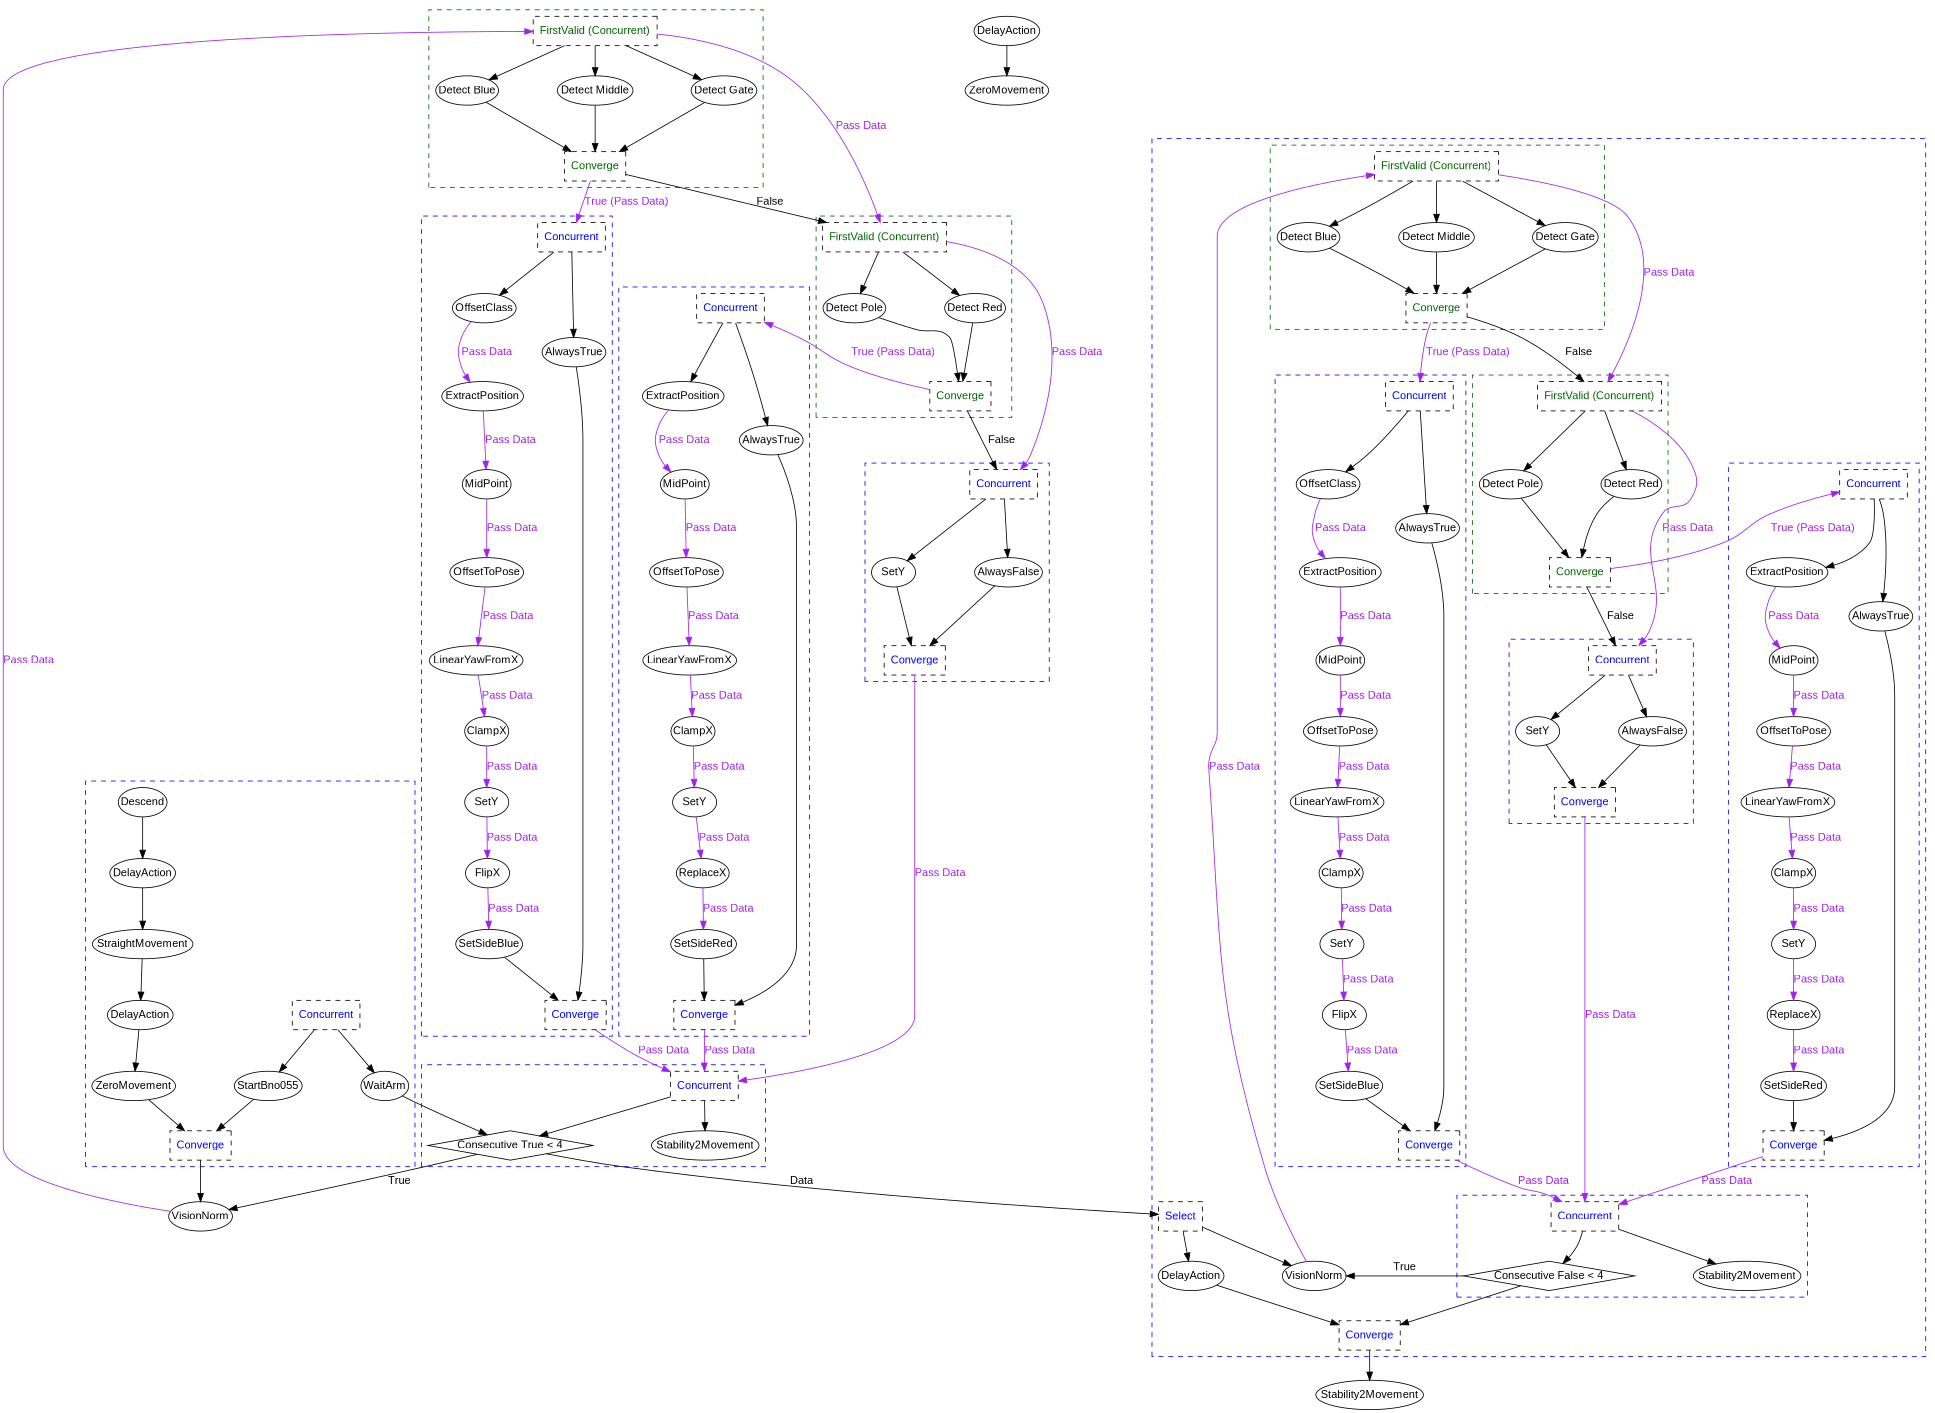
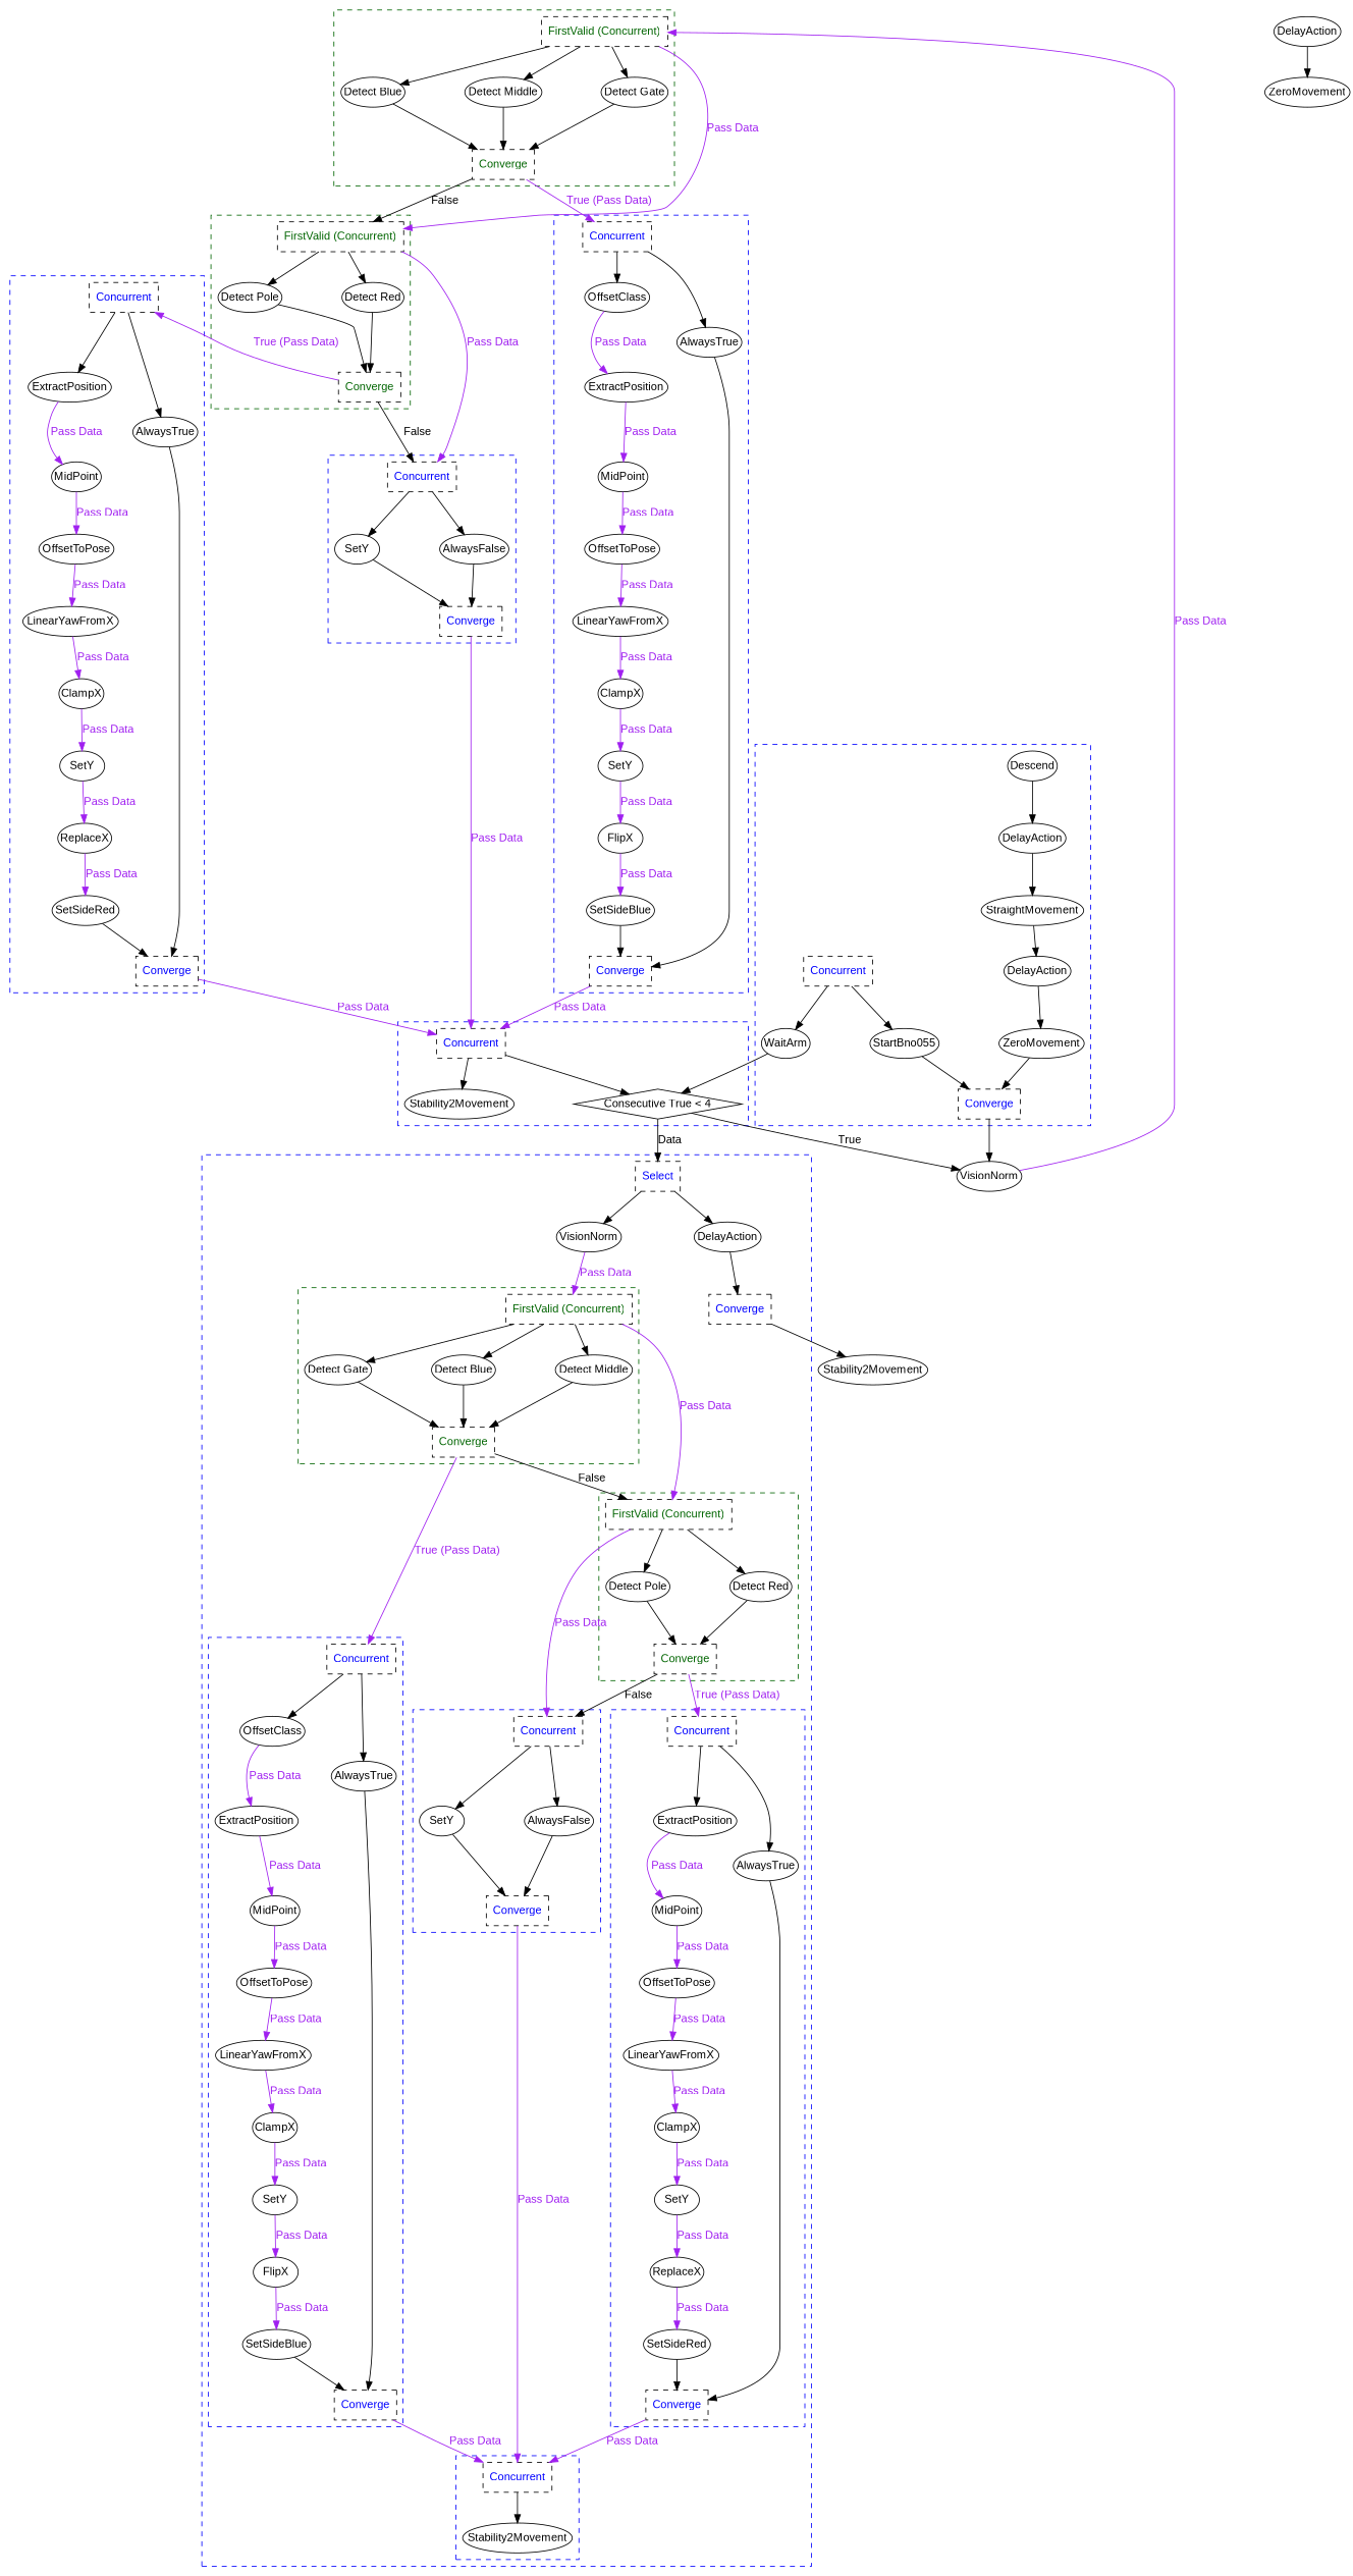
  digraph {
    fontname="Liberation Sans"
    nodesep=1.0
    splines=true
    node [fontname="Liberation Sans" margin=0]
    edge [fontname="Liberation Sans"]
    n1 [label=Descend]
    n2 [label=DelayAction]
    n3 [label=StraightMovement]
    n4 [label=DelayAction]
    n5 [label=ZeroMovement]
    n6 [fontcolor=blue label=Converge shape=box style=dashed margin=""]
    n7 [label=WaitArm]
    n8 [fontcolor=blue label=Concurrent shape=box style=dashed margin=""]
    n9 [label=StartBno055]
    n10 [label=FlipX]
    n11 [label=SetSideBlue]
    n12 [fontcolor=blue label=Converge shape=box style=dashed margin=""]
    n13 [label=SetY]
    n14 [label=ClampX]
    n15 [label=LinearYawFromX]
    n16 [label=OffsetToPose]
    n17 [label=MidPoint]
    n18 [label=ExtractPosition]
    n19 [label=OffsetClass]
    n20 [fontcolor=blue label=Concurrent shape=box style=dashed margin=""]
    n21 [label=AlwaysTrue]
    n22 [label=ReplaceX]
    n23 [label=SetSideRed]
    n24 [fontcolor=blue label=Converge shape=box style=dashed margin=""]
    n25 [label=SetY]
    n26 [label=ClampX]
    n27 [label=LinearYawFromX]
    n28 [label=OffsetToPose]
    n29 [label=MidPoint]
    n30 [label=ExtractPosition]
    n31 [fontcolor=blue label=Concurrent shape=box style=dashed margin=""]
    n32 [label=AlwaysTrue]
    n33 [fontcolor=blue label=Concurrent shape=box style=dashed margin=""]
    n34 [label=SetY]
    n35 [label=AlwaysFalse]
    n36 [fontcolor=blue label=Converge shape=box style=dashed margin=""]
    n37 [fontcolor=darkgreen label=Converge shape=box style=dashed margin=""]
    n38 [fontcolor=darkgreen label="FirstValid (Concurrent)" shape=box style=dashed margin=""]
    n39 [label="Detect Pole"]
    n40 [label="Detect Red"]
    n41 [fontcolor=darkgreen label=Converge shape=box style=dashed margin=""]
    n42 [fontcolor=darkgreen label="FirstValid (Concurrent)" shape=box style=dashed margin=""]
    n43 [label="Detect Gate"]
    n44 [label="Detect Blue"]
    n45 [label="Detect Middle"]
    n46 [label="Consecutive True < 4" shape=diamond]
    n47 [fontcolor=blue label=Concurrent shape=box style=dashed margin=""]
    n48 [label=Stability2Movement]
    n49 [label=FlipX]
    n50 [label=SetSideBlue]
    n51 [fontcolor=blue label=Converge shape=box style=dashed margin=""]
    n52 [label=SetY]
    n53 [label=ClampX]
    n54 [label=LinearYawFromX]
    n55 [label=OffsetToPose]
    n56 [label=MidPoint]
    n57 [label=ExtractPosition]
    n58 [label=OffsetClass]
    n59 [fontcolor=blue label=Concurrent shape=box style=dashed margin=""]
    n60 [label=AlwaysTrue]
    n61 [label=ReplaceX]
    n62 [label=SetSideRed]
    n63 [fontcolor=blue label=Converge shape=box style=dashed margin=""]
    n64 [label=SetY]
    n65 [label=ClampX]
    n66 [label=LinearYawFromX]
    n67 [label=OffsetToPose]
    n68 [label=MidPoint]
    n69 [label=ExtractPosition]
    n70 [fontcolor=blue label=Concurrent shape=box style=dashed margin=""]
    n71 [label=AlwaysTrue]
    n72 [fontcolor=blue label=Concurrent shape=box style=dashed margin=""]
    n73 [label=SetY]
    n74 [label=AlwaysFalse]
    n75 [fontcolor=blue label=Converge shape=box style=dashed margin=""]
    n76 [fontcolor=darkgreen label=Converge shape=box style=dashed margin=""]
    n77 [fontcolor=darkgreen label="FirstValid (Concurrent)" shape=box style=dashed margin=""]
    n78 [label="Detect Pole"]
    n79 [label="Detect Red"]
    n80 [fontcolor=darkgreen label=Converge shape=box style=dashed margin=""]
    n81 [fontcolor=darkgreen label="FirstValid (Concurrent)" shape=box style=dashed margin=""]
    n82 [label="Detect Gate"]
    n83 [label="Detect Blue"]
    n84 [label="Detect Middle"]
-   n85 [label="Consecutive False < 4" shape=diamond]
    n86 [fontcolor=blue label=Concurrent shape=box style=dashed margin=""]
    n87 [label=Stability2Movement]
    n88 [label=VisionNorm]
    n89 [fontcolor=blue label=Converge shape=box style=dashed margin=""]
    n90 [fontcolor=blue label=Select shape=box style=dashed margin=""]
    n91 [label=DelayAction]
    n92 [label=VisionNorm]
    n93 [label=Stability2Movement]
    n94 [label=DelayAction]
    n95 [label=ZeroMovement]
    subgraph cluster_1 {
      color=blue
      style=dashed
      n1
      n2
      n3
      n4
      n5
      n6
      n7
      n8
      n9
    }
    subgraph cluster_2 {
      color=blue
      style=dashed
      n10
      n11
      n12
      n13
      n14
      n15
      n16
      n17
      n18
      n19
      n20
      n21
    }
    subgraph cluster_3 {
      color=blue
      style=dashed
      n22
      n23
      n24
      n25
      n26
      n27
      n28
      n29
      n30
      n31
      n32
    }
    subgraph cluster_4 {
      color=blue
      style=dashed
      n33
      n34
      n35
      n36
    }
    subgraph cluster_5 {
      color=darkgreen
      style=dashed
      n37
      n38
      n39
      n40
    }
    subgraph cluster_6 {
      color=darkgreen
      style=dashed
      n41
      n42
      n43
      n44
      n45
    }
    subgraph cluster_7 {
      color=blue
      style=dashed
      n46
      n47
      n48
    }
    subgraph cluster_8 {
      color=blue
      style=dashed
      n88
      n89
      n90
      n91
      subgraph cluster_9 {
        color=blue
        style=dashed
        n49
        n50
        n51
        n52
        n53
        n54
        n55
        n56
        n57
        n58
        n59
        n60
      }
      subgraph cluster_10 {
        color=blue
        style=dashed
        n61
        n62
        n63
        n64
        n65
        n66
        n67
        n68
        n69
        n70
        n71
      }
      subgraph cluster_11 {
        color=blue
        style=dashed
        n72
        n73
        n74
        n75
      }
      subgraph cluster_12 {
        color=darkgreen
        style=dashed
        n76
        n77
        n78
        n79
      }
      subgraph cluster_13 {
        color=darkgreen
        style=dashed
        n80
        n81
        n82
        n83
        n84
      }
      subgraph cluster_14 {
        color=blue
        style=dashed
-       n85
        n86
        n87
      }
    }
    n1 -> n2
    n2 -> n3
    n3 -> n4
    n4 -> n5
    n5 -> n6
    n6 -> n92
    n7 -> n46
    n8 -> n7
    n8 -> n9
    n9 -> n6
    n10 -> n11 [color=purple fontcolor=purple label="Pass Data"]
    n11 -> n12
    n12 -> n47 [color=purple fontcolor=purple label="Pass Data"]
    n13 -> n10 [color=purple fontcolor=purple label="Pass Data"]
    n14 -> n13 [color=purple fontcolor=purple label="Pass Data"]
    n15 -> n14 [color=purple fontcolor=purple label="Pass Data"]
    n16 -> n15 [color=purple fontcolor=purple label="Pass Data"]
    n17 -> n16 [color=purple fontcolor=purple label="Pass Data"]
    n18 -> n17 [color=purple fontcolor=purple label="Pass Data"]
    n19 -> n18 [color=purple fontcolor=purple label="Pass Data"]
    n20 -> n19
    n20 -> n21
    n21 -> n12
    n22 -> n23 [color=purple fontcolor=purple label="Pass Data"]
    n23 -> n24
    n24 -> n47 [color=purple fontcolor=purple label="Pass Data"]
    n25 -> n22 [color=purple fontcolor=purple label="Pass Data"]
    n26 -> n25 [color=purple fontcolor=purple label="Pass Data"]
    n27 -> n26 [color=purple fontcolor=purple label="Pass Data"]
    n28 -> n27 [color=purple fontcolor=purple label="Pass Data"]
    n29 -> n28 [color=purple fontcolor=purple label="Pass Data"]
    n30 -> n29 [color=purple fontcolor=purple label="Pass Data"]
    n31 -> n30
    n31 -> n32
    n32 -> n24
    n33 -> n34
    n33 -> n35
    n34 -> n36
    n35 -> n36
    n36 -> n47 [color=purple fontcolor=purple label="Pass Data"]
    n37 -> n31 [color=purple fontcolor=purple label="True (Pass Data)"]
    n37 -> n33 [label=False]
    n38 -> n33 [color=purple fontcolor=purple label="Pass Data"]
    n38 -> n39
    n38 -> n40
    n39 -> n37
    n40 -> n37
    n41 -> n20 [color=purple fontcolor=purple label="True (Pass Data)"]
    n41 -> n38 [label=False]
    n42 -> n38 [color=purple fontcolor=purple label="Pass Data"]
    n42 -> n43
    n42 -> n44
    n42 -> n45
    n43 -> n41
    n44 -> n41
    n45 -> n41
    n46 -> n90 [label=Data]
    n46 -> n92 [label=True]
    n47 -> n46
    n47 -> n48
    n49 -> n50 [color=purple fontcolor=purple label="Pass Data"]
    n50 -> n51
    n51 -> n86 [color=purple fontcolor=purple label="Pass Data"]
    n52 -> n49 [color=purple fontcolor=purple label="Pass Data"]
    n53 -> n52 [color=purple fontcolor=purple label="Pass Data"]
    n54 -> n53 [color=purple fontcolor=purple label="Pass Data"]
    n55 -> n54 [color=purple fontcolor=purple label="Pass Data"]
    n56 -> n55 [color=purple fontcolor=purple label="Pass Data"]
    n57 -> n56 [color=purple fontcolor=purple label="Pass Data"]
    n58 -> n57 [color=purple fontcolor=purple label="Pass Data"]
    n59 -> n58
    n59 -> n60
    n60 -> n51
    n61 -> n62 [color=purple fontcolor=purple label="Pass Data"]
    n62 -> n63
    n63 -> n86 [color=purple fontcolor=purple label="Pass Data"]
    n64 -> n61 [color=purple fontcolor=purple label="Pass Data"]
    n65 -> n64 [color=purple fontcolor=purple label="Pass Data"]
    n66 -> n65 [color=purple fontcolor=purple label="Pass Data"]
    n67 -> n66 [color=purple fontcolor=purple label="Pass Data"]
    n68 -> n67 [color=purple fontcolor=purple label="Pass Data"]
    n69 -> n68 [color=purple fontcolor=purple label="Pass Data"]
    n70 -> n69
    n70 -> n71
    n71 -> n63
    n72 -> n73
    n72 -> n74
    n73 -> n75
    n74 -> n75
    n75 -> n86 [color=purple fontcolor=purple label="Pass Data"]
    n76 -> n70 [color=purple fontcolor=purple label="True (Pass Data)"]
    n76 -> n72 [label=False]
    n77 -> n72 [color=purple fontcolor=purple label="Pass Data"]
    n77 -> n78
    n77 -> n79
    n78 -> n76
    n79 -> n76
    n80 -> n59 [color=purple fontcolor=purple label="True (Pass Data)"]
    n80 -> n77 [label=False]
    n81 -> n77 [color=purple fontcolor=purple label="Pass Data"]
    n81 -> n82
    n81 -> n83
    n81 -> n84
    n82 -> n80
    n83 -> n80
    n84 -> n80
-   n85 -> n88 [label=True]
-   n85 -> n89
-   n86 -> n85
    n86 -> n87
    n88 -> n81 [color=purple fontcolor=purple label="Pass Data"]
    n89 -> n93
    n90 -> n88
    n90 -> n91
    n91 -> n89
    n92 -> n42 [color=purple fontcolor=purple label="Pass Data"]
    n94 -> n95
  }
